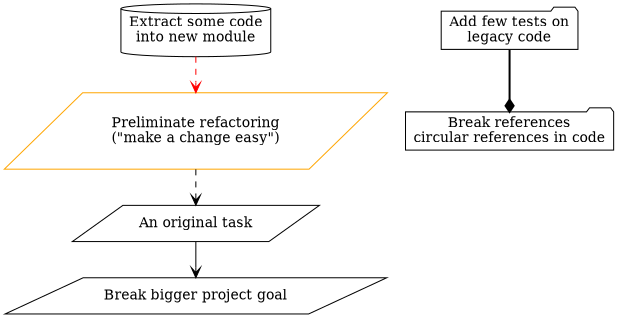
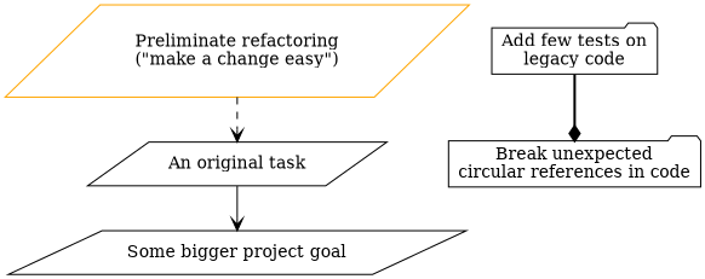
  digraph {
    node [shape=parallelogram]
    edge [arrowhead=vee color=black style=dashed]
-   n1 [label="Break bigger project goal"]
+   n1 [label="Some bigger project goal"]
    n2 [label="An original task"]
    n3 [color=orange label="Preliminate refactoring\n(&quot;make a change easy&quot;)"]
-   n4 [label="Extract some code\ninto new module" shape=cylinder]
-   n5 [label="Break references\ncircular references in code" shape=folder]
+   n5 [label="Break unexpected\ncircular references in code" shape=folder]
    n6 [label="Add few tests on\nlegacy code" shape=folder]
    n2 -> n1 [style=solid]
    n3 -> n2
-   n4 -> n3 [color=red]
    n6 -> n5 [arrowhead=diamond style=bold]
  }
